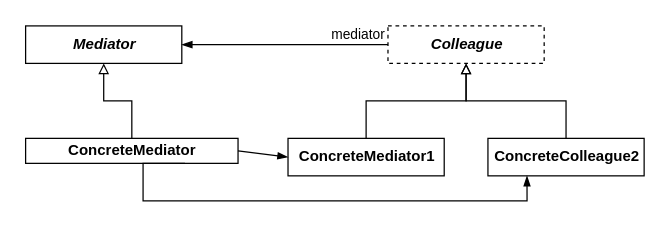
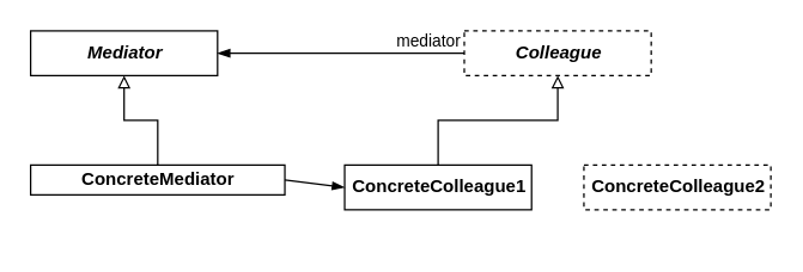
  <mxCell id="0" />
  <mxCell id="1" parent="0" />
  <mxCell id="2" value="&lt;b&gt;Mediator&lt;/b&gt;" style="html=1;fontSize=12;startSize=25;arcSize=12;spacing=2;fillColor=none;fontStyle=2" vertex="1" parent="1"><mxGeometry x="20" y="20" width="125" height="30" as="geometry" /></mxCell>
  <mxCell id="3" value="&lt;b&gt;Colleague&lt;/b&gt;" style="html=1;fontSize=12;startSize=25;arcSize=12;spacing=2;fillColor=none;fontStyle=2;dashed=1;" vertex="1" parent="1"><mxGeometry x="310" y="20" width="125" height="30" as="geometry" /></mxCell>
  <mxCell id="4" value="&lt;b&gt;ConcreteMediator&lt;/b&gt;" style="html=1;fontSize=12;startSize=25;arcSize=12;spacing=2;fillColor=none;" vertex="1" parent="1"><mxGeometry x="20" y="110" width="170" height="20" as="geometry" /></mxCell>
- <mxCell id="5" value="&lt;b&gt;Concrete&lt;/b&gt;&lt;b style=&quot;border-color: var(--border-color);&quot;&gt;Mediator1&lt;/b&gt;" style="html=1;fontSize=12;startSize=25;arcSize=12;spacing=2;fillColor=none;" vertex="1" parent="1"><mxGeometry x="230" y="110" width="125" height="30" as="geometry" /></mxCell>
- <mxCell id="6" value="&lt;b&gt;Concrete&lt;/b&gt;&lt;b style=&quot;border-color: var(--border-color);&quot;&gt;Colleague2&lt;/b&gt;" style="html=1;fontSize=12;startSize=25;arcSize=12;spacing=2;fillColor=none;" vertex="1" parent="1"><mxGeometry x="390" y="110" width="125" height="30" as="geometry" /></mxCell>
+ <mxCell id="5" value="&lt;b&gt;Concrete&lt;/b&gt;&lt;b style=&quot;border-color: var(--border-color);&quot;&gt;Colleague1&lt;/b&gt;" style="html=1;fontSize=12;startSize=25;arcSize=12;spacing=2;fillColor=none;" vertex="1" parent="1"><mxGeometry x="230" y="110" width="125" height="30" as="geometry" /></mxCell>
+ <mxCell id="6" value="&lt;b&gt;Concrete&lt;/b&gt;&lt;b style=&quot;border-color: var(--border-color);&quot;&gt;Colleague2&lt;/b&gt;" style="html=1;fontSize=12;startSize=25;arcSize=12;spacing=2;fillColor=none;dashed=1;" vertex="1" parent="1"><mxGeometry x="390" y="110" width="125" height="30" as="geometry" /></mxCell>
  <mxCell id="7" value="" style="edgeStyle=orthogonalEdgeStyle;rounded=0;orthogonalLoop=1;jettySize=auto;html=1;fontSize=12;startSize=30;endArrow=block;endFill=0;exitX=0.5;exitY=0;exitDx=0;exitDy=0;entryX=0.5;entryY=1;entryDx=0;entryDy=0;" edge="1" parent="1" source="4" target="2"><mxGeometry relative="1" as="geometry"><mxPoint x="150" y="144" as="sourcePoint" /><mxPoint x="150" y="110" as="targetPoint" /></mxGeometry></mxCell>
  <mxCell id="8" value="" style="edgeStyle=orthogonalEdgeStyle;rounded=0;orthogonalLoop=1;jettySize=auto;html=1;fontSize=12;startSize=30;endArrow=block;endFill=0;exitX=0.5;exitY=0;exitDx=0;exitDy=0;entryX=0.5;entryY=1;entryDx=0;entryDy=0;" edge="1" parent="1" source="5" target="3"><mxGeometry relative="1" as="geometry"><mxPoint x="93" y="120" as="sourcePoint" /><mxPoint x="93" y="60" as="targetPoint" /></mxGeometry></mxCell>
- <mxCell id="9" value="" style="edgeStyle=orthogonalEdgeStyle;rounded=0;orthogonalLoop=1;jettySize=auto;html=1;fontSize=12;startSize=30;endArrow=block;endFill=0;entryX=0.5;entryY=1;entryDx=0;entryDy=0;" edge="1" parent="1" source="6" target="3"><mxGeometry relative="1" as="geometry"><mxPoint x="303" y="120" as="sourcePoint" /><mxPoint x="383" y="60" as="targetPoint" /></mxGeometry></mxCell>
  <mxCell id="10" value="" style="endArrow=blockThin;html=1;rounded=0;endFill=1;entryX=1;entryY=0.5;entryDx=0;entryDy=0;exitX=0;exitY=0.5;exitDx=0;exitDy=0;" edge="1" parent="1" source="3" target="2"><mxGeometry width="50" height="50" relative="1" as="geometry"><mxPoint x="260" y="40" as="sourcePoint" /><mxPoint x="310" y="-10" as="targetPoint" /></mxGeometry></mxCell>
  <mxCell id="11" value="mediator" style="edgeLabel;html=1;align=center;verticalAlign=middle;resizable=0;points=[];" vertex="1" connectable="0" parent="10"><mxGeometry x="-0.854" y="-1" relative="1" as="geometry"><mxPoint x="-13" y="-8" as="offset" /></mxGeometry></mxCell>
  <mxCell id="12" value="" style="endArrow=blockThin;html=1;rounded=0;endFill=1;entryX=0;entryY=0.5;entryDx=0;entryDy=0;exitX=1;exitY=0.5;exitDx=0;exitDy=0;" edge="1" parent="1" source="4" target="5"><mxGeometry width="50" height="50" relative="1" as="geometry"><mxPoint x="320" y="45" as="sourcePoint" /><mxPoint x="155" y="45" as="targetPoint" /></mxGeometry></mxCell>
- <mxCell id="13" value="" style="endArrow=blockThin;html=1;rounded=0;endFill=1;entryX=0.25;entryY=1;entryDx=0;entryDy=0;exitX=0.75;exitY=1;exitDx=0;exitDy=0;edgeStyle=orthogonalEdgeStyle;" edge="1" parent="1" source="4" target="6"><mxGeometry width="50" height="50" relative="1" as="geometry"><mxPoint x="155" y="135" as="sourcePoint" /><mxPoint x="240" y="135" as="targetPoint" /><Array as="points"><mxPoint x="114" y="160" /><mxPoint x="421" y="160" /></Array></mxGeometry></mxCell>
